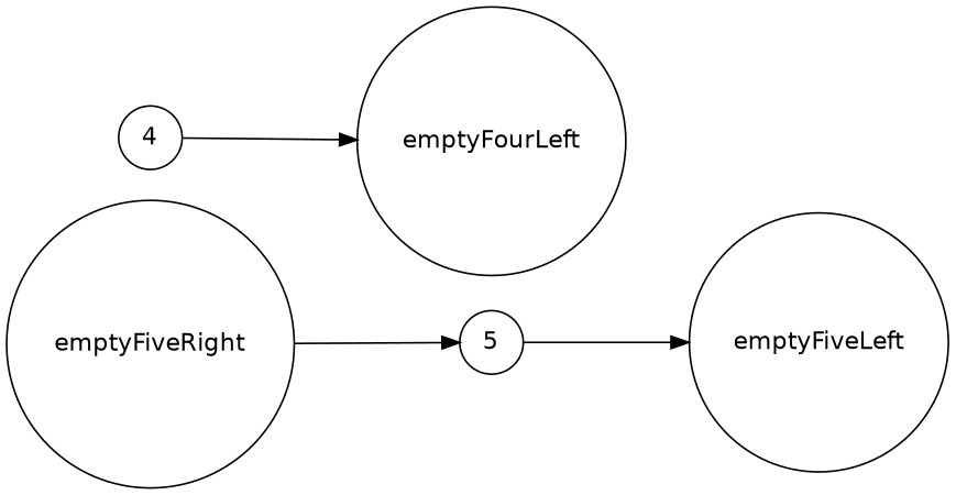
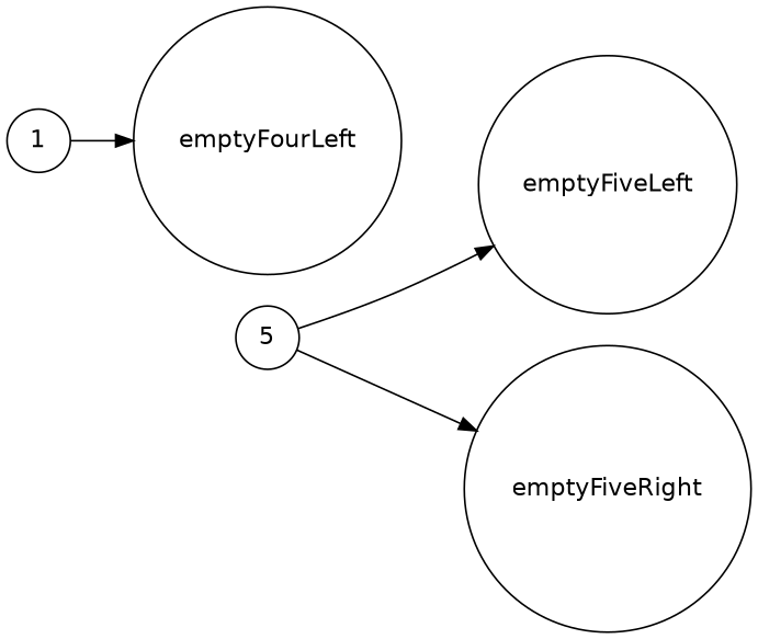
  digraph {
    fontname="DejaVu Sans"
    rankdir=LR
    node [fontname="DejaVu Sans" shape=circle]
    edge [fontname="DejaVu Sans"]
    n1 [label=5]
    emptyFourLeft
    emptyFiveLeft
    emptyFiveRight
-   n5 [label=4]
+   n5 [label=1]
    subgraph sub_1 {
      rank=same
      n1
      emptyFourLeft
    }
    n1 -> emptyFiveLeft
-   emptyFiveRight -> n1
+   n1 -> emptyFiveRight
    emptyFourLeft -> n1 [style=invis]
    n5 -> emptyFourLeft
  }
